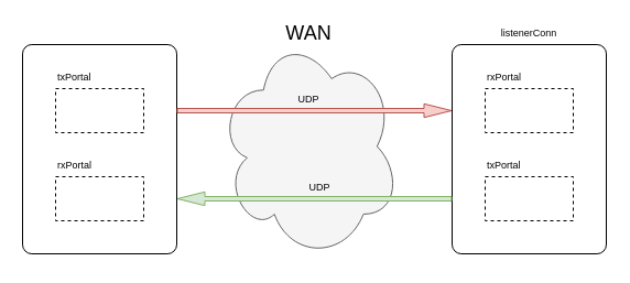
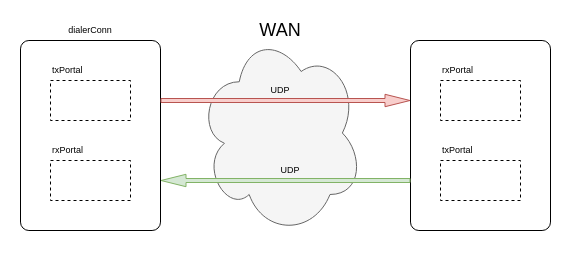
  <mxCell id="0" />
  <mxCell id="1" parent="0" />
  <mxCell id="2" value="" style="ellipse;shape=cloud;whiteSpace=wrap;html=1;rounded=1;fillColor=#f5f5f5;fontSize=9;align=left;strokeColor=#666666;fontColor=#333333;" vertex="1" parent="1"><mxGeometry x="197.5" y="30" width="165" height="205" as="geometry" /></mxCell>
  <mxCell id="3" value="" style="rounded=1;whiteSpace=wrap;html=1;fillColor=none;fontSize=9;align=left;perimeterSpacing=0;arcSize=6;" vertex="1" parent="1"><mxGeometry x="20" y="40" width="140" height="190" as="geometry" /></mxCell>
  <mxCell id="4" value="" style="rounded=1;whiteSpace=wrap;html=1;fillColor=none;fontSize=9;align=left;perimeterSpacing=0;arcSize=6;" vertex="1" parent="1"><mxGeometry x="410" y="40" width="140" height="190" as="geometry" /></mxCell>
  <mxCell id="5" value="" style="rounded=0;whiteSpace=wrap;html=1;fillColor=none;align=left;dashed=1;" vertex="1" parent="1"><mxGeometry x="50" y="80" width="80" height="40" as="geometry" /></mxCell>
  <mxCell id="6" value="txPortal" style="text;html=1;strokeColor=none;fillColor=none;align=left;verticalAlign=middle;whiteSpace=wrap;rounded=0;dashed=1;fontSize=9;" vertex="1" parent="1"><mxGeometry x="50" y="60" width="50" height="20" as="geometry" /></mxCell>
  <mxCell id="7" value="" style="rounded=0;whiteSpace=wrap;html=1;fillColor=none;align=left;dashed=1;" vertex="1" parent="1"><mxGeometry x="50" y="160" width="80" height="40" as="geometry" /></mxCell>
  <mxCell id="8" value="rxPortal" style="text;html=1;strokeColor=none;fillColor=none;align=left;verticalAlign=middle;whiteSpace=wrap;rounded=0;dashed=1;fontSize=9;" vertex="1" parent="1"><mxGeometry x="50" y="140" width="50" height="20" as="geometry" /></mxCell>
+ <mxCell id="9" value="dialerConn" style="text;html=1;strokeColor=none;fillColor=none;align=center;verticalAlign=middle;whiteSpace=wrap;rounded=0;fontSize=9;" vertex="1" parent="1"><mxGeometry x="70" y="20" width="40" height="20" as="geometry" /></mxCell>
  <mxCell id="10" value="" style="rounded=0;whiteSpace=wrap;html=1;fillColor=none;align=left;dashed=1;" vertex="1" parent="1"><mxGeometry x="440" y="80" width="80" height="40" as="geometry" /></mxCell>
  <mxCell id="11" value="rxPortal" style="text;html=1;strokeColor=none;fillColor=none;align=left;verticalAlign=middle;whiteSpace=wrap;rounded=0;dashed=1;fontSize=9;" vertex="1" parent="1"><mxGeometry x="440" y="60" width="50" height="20" as="geometry" /></mxCell>
  <mxCell id="12" value="" style="rounded=0;whiteSpace=wrap;html=1;fillColor=none;align=left;dashed=1;" vertex="1" parent="1"><mxGeometry x="440" y="160" width="80" height="40" as="geometry" /></mxCell>
  <mxCell id="13" value="txPortal" style="text;html=1;strokeColor=none;fillColor=none;align=left;verticalAlign=middle;whiteSpace=wrap;rounded=0;dashed=1;fontSize=9;" vertex="1" parent="1"><mxGeometry x="440" y="140" width="50" height="20" as="geometry" /></mxCell>
- <mxCell id="14" value="listenerConn" style="text;html=1;strokeColor=none;fillColor=none;align=center;verticalAlign=middle;whiteSpace=wrap;rounded=0;fontSize=9;" vertex="1" parent="1"><mxGeometry x="460" y="20" width="40" height="20" as="geometry" /></mxCell>
  <mxCell id="15" value="" style="shape=flexArrow;endArrow=classic;html=1;fontSize=9;width=4;endSize=8;endWidth=7.429;fillColor=#f8cecc;strokeColor=#b85450;" edge="1" parent="1"><mxGeometry width="50" height="50" relative="1" as="geometry"><mxPoint x="160" y="100" as="sourcePoint" /><mxPoint x="410" y="100" as="targetPoint" /></mxGeometry></mxCell>
  <mxCell id="16" value="" style="shape=flexArrow;endArrow=classic;html=1;fontSize=9;width=4;endSize=8;endWidth=7.429;fillColor=#d5e8d4;strokeColor=#82b366;" edge="1" parent="1"><mxGeometry width="50" height="50" relative="1" as="geometry"><mxPoint x="410" y="180" as="sourcePoint" /><mxPoint x="160" y="180" as="targetPoint" /></mxGeometry></mxCell>
  <mxCell id="17" value="UDP" style="text;html=1;strokeColor=none;fillColor=none;align=center;verticalAlign=middle;whiteSpace=wrap;rounded=0;fontSize=9;" vertex="1" parent="1"><mxGeometry x="260" y="80" width="40" height="20" as="geometry" /></mxCell>
  <mxCell id="18" value="UDP" style="text;html=1;strokeColor=none;fillColor=none;align=center;verticalAlign=middle;whiteSpace=wrap;rounded=0;fontSize=9;" vertex="1" parent="1"><mxGeometry x="270" y="160" width="40" height="20" as="geometry" /></mxCell>
  <mxCell id="19" value="WAN" style="text;html=1;strokeColor=none;fillColor=none;align=center;verticalAlign=middle;whiteSpace=wrap;rounded=0;fontSize=18;" vertex="1" parent="1"><mxGeometry x="260" y="20" width="40" height="20" as="geometry" /></mxCell>
